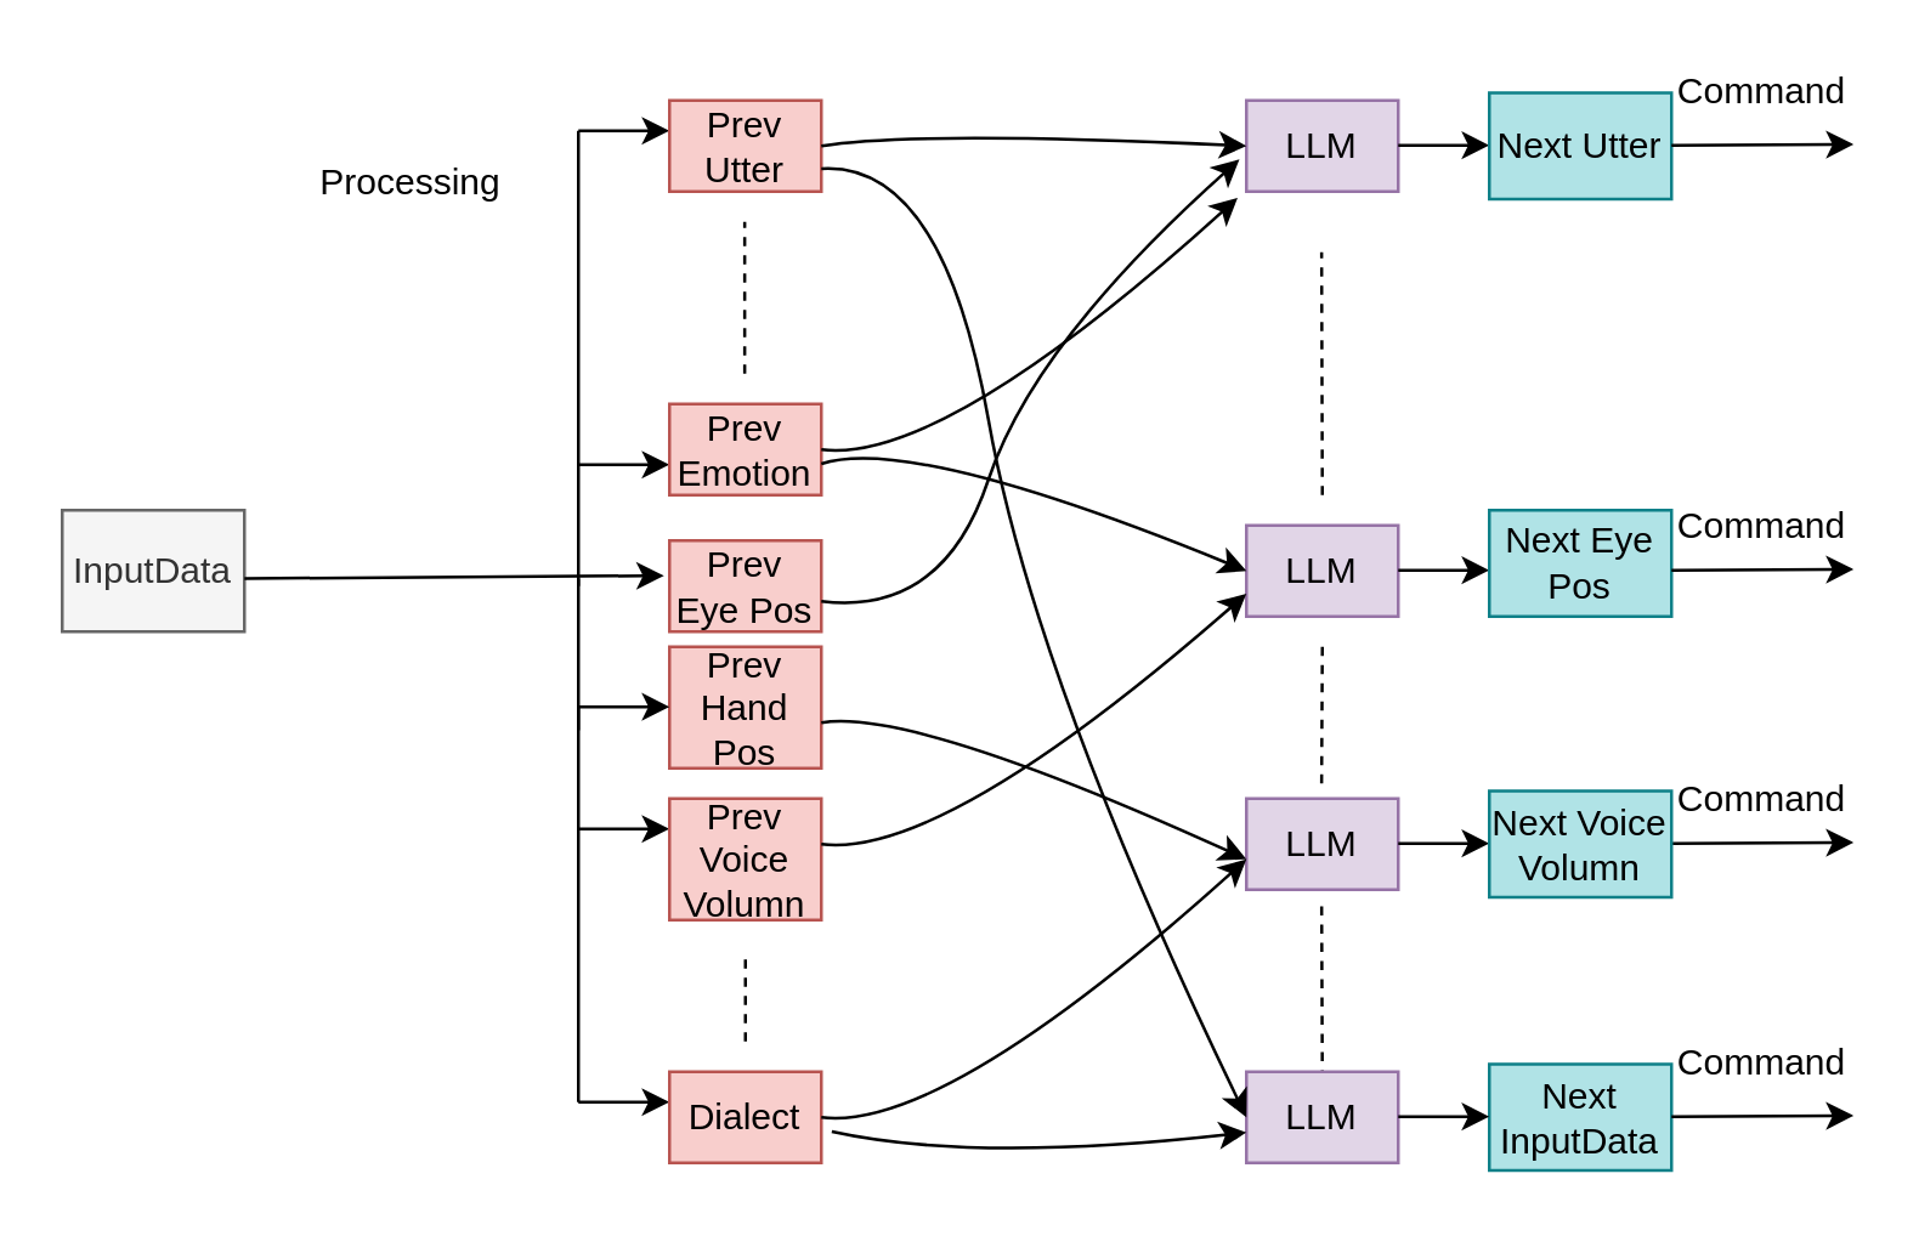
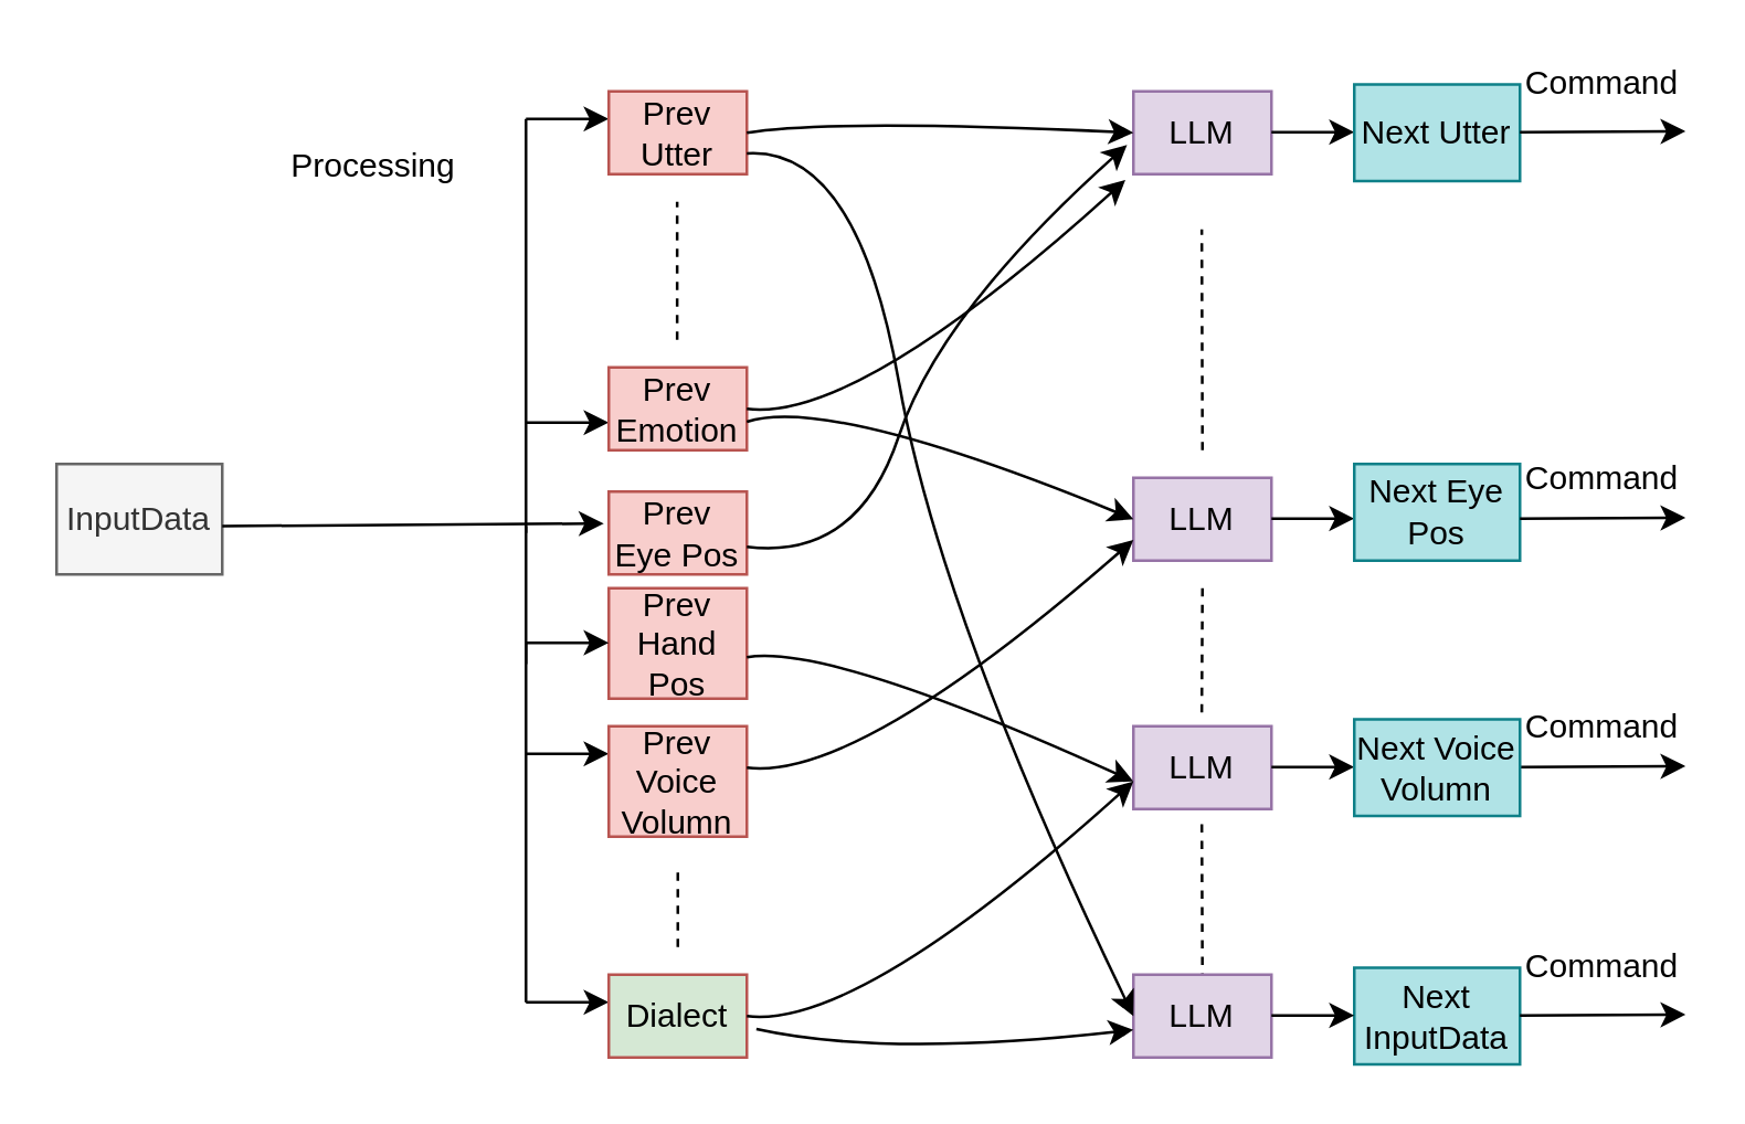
  <mxCell id="0" />
  <mxCell id="1" parent="0" />
  <mxCell id="2" value="InputData" style="rounded=0;whiteSpace=wrap;html=1;fillColor=#f5f5f5;fontColor=#333333;strokeColor=#666666;" vertex="1" parent="1"><mxGeometry x="20" y="167.5" width="60" height="40" as="geometry" /></mxCell>
  <mxCell id="3" value="Prev Hand Pos" style="whiteSpace=wrap;html=1;rounded=0;fillColor=#f8cecc;strokeColor=#b85450;" vertex="1" parent="1"><mxGeometry x="220" y="212.5" width="50" height="40" as="geometry" /></mxCell>
  <mxCell id="4" value="Prev Eye Pos" style="rounded=0;whiteSpace=wrap;html=1;fillColor=#f8cecc;strokeColor=#b85450;" vertex="1" parent="1"><mxGeometry x="220" y="177.5" width="50" height="30" as="geometry" /></mxCell>
  <mxCell id="5" value="" style="endArrow=none;html=1;rounded=0;" edge="1" parent="1"><mxGeometry width="50" height="50" relative="1" as="geometry"><mxPoint x="190" y="192.5" as="sourcePoint" /><mxPoint x="190" y="42.5" as="targetPoint" /></mxGeometry></mxCell>
  <mxCell id="6" value="" style="endArrow=none;html=1;rounded=0;" edge="1" parent="1"><mxGeometry width="50" height="50" relative="1" as="geometry"><mxPoint x="190" y="362.5" as="sourcePoint" /><mxPoint x="190" y="232.5" as="targetPoint" /></mxGeometry></mxCell>
  <mxCell id="7" value="" style="endArrow=classic;html=1;rounded=0;" edge="1" parent="1"><mxGeometry width="50" height="50" relative="1" as="geometry"><mxPoint x="190" y="152.5" as="sourcePoint" /><mxPoint x="220" y="152.5" as="targetPoint" /></mxGeometry></mxCell>
  <mxCell id="8" value="" style="endArrow=classic;html=1;rounded=0;" edge="1" parent="1"><mxGeometry width="50" height="50" relative="1" as="geometry"><mxPoint x="190" y="42.5" as="sourcePoint" /><mxPoint x="220" y="42.5" as="targetPoint" /></mxGeometry></mxCell>
  <mxCell id="9" value="" style="endArrow=classic;html=1;rounded=0;" edge="1" parent="1"><mxGeometry width="50" height="50" relative="1" as="geometry"><mxPoint x="190" y="272.5" as="sourcePoint" /><mxPoint x="220" y="272.5" as="targetPoint" /></mxGeometry></mxCell>
  <mxCell id="10" value="" style="endArrow=classic;html=1;rounded=0;" edge="1" parent="1"><mxGeometry width="50" height="50" relative="1" as="geometry"><mxPoint x="190" y="362.5" as="sourcePoint" /><mxPoint x="220" y="362.5" as="targetPoint" /></mxGeometry></mxCell>
  <mxCell id="11" value="" style="endArrow=classic;html=1;rounded=0;" edge="1" parent="1"><mxGeometry width="50" height="50" relative="1" as="geometry"><mxPoint x="190" y="232.26" as="sourcePoint" /><mxPoint x="220" y="232.26" as="targetPoint" /></mxGeometry></mxCell>
  <mxCell id="12" value="" style="endArrow=classic;html=1;rounded=0;" edge="1" parent="1"><mxGeometry width="50" height="50" relative="1" as="geometry"><mxPoint x="550" y="277.26" as="sourcePoint" /><mxPoint x="610" y="277" as="targetPoint" /></mxGeometry></mxCell>
  <mxCell id="13" value="" style="endArrow=none;dashed=1;html=1;rounded=0;" edge="1" parent="1"><mxGeometry width="50" height="50" relative="1" as="geometry"><mxPoint x="245" y="342.5" as="sourcePoint" /><mxPoint x="245" y="312.5" as="targetPoint" /></mxGeometry></mxCell>
  <mxCell id="14" value="LLM" style="whiteSpace=wrap;html=1;rounded=0;fillColor=#e1d5e7;strokeColor=#9673a6;" vertex="1" parent="1"><mxGeometry x="410" y="172.5" width="50" height="30" as="geometry" /></mxCell>
  <mxCell id="15" value="Prev Utter" style="whiteSpace=wrap;html=1;rounded=0;fillColor=#f8cecc;strokeColor=#b85450;" vertex="1" parent="1"><mxGeometry x="220" y="32.5" width="50" height="30" as="geometry" /></mxCell>
  <mxCell id="16" value="LLM" style="whiteSpace=wrap;html=1;rounded=0;fillColor=#e1d5e7;strokeColor=#9673a6;" vertex="1" parent="1"><mxGeometry x="410" y="32.5" width="50" height="30" as="geometry" /></mxCell>
  <mxCell id="17" value="Prev Emotion" style="whiteSpace=wrap;html=1;rounded=0;fillColor=#f8cecc;strokeColor=#b85450;" vertex="1" parent="1"><mxGeometry x="220" y="132.5" width="50" height="30" as="geometry" /></mxCell>
- <mxCell id="18" value="Dialect" style="whiteSpace=wrap;html=1;rounded=0;fillColor=#f8cecc;strokeColor=#b85450;" vertex="1" parent="1"><mxGeometry x="220" y="352.5" width="50" height="30" as="geometry" /></mxCell>
+ <mxCell id="18" value="Dialect" style="whiteSpace=wrap;html=1;rounded=0;fillColor=#d5e8d4;strokeColor=#b85450;" vertex="1" parent="1"><mxGeometry x="220" y="352.5" width="50" height="30" as="geometry" /></mxCell>
  <mxCell id="19" value="Prev Voice Volumn" style="whiteSpace=wrap;html=1;rounded=0;fillColor=#f8cecc;strokeColor=#b85450;" vertex="1" parent="1"><mxGeometry x="220" y="262.5" width="50" height="40" as="geometry" /></mxCell>
  <mxCell id="20" value="LLM" style="whiteSpace=wrap;html=1;rounded=0;fillColor=#e1d5e7;strokeColor=#9673a6;" vertex="1" parent="1"><mxGeometry x="410" y="262.5" width="50" height="30" as="geometry" /></mxCell>
  <mxCell id="21" value="" style="endArrow=none;dashed=1;html=1;rounded=0;" edge="1" parent="1"><mxGeometry width="50" height="50" relative="1" as="geometry"><mxPoint x="244.76" y="122.5" as="sourcePoint" /><mxPoint x="244.76" y="72.5" as="targetPoint" /></mxGeometry></mxCell>
  <mxCell id="22" value="" style="curved=1;endArrow=classic;html=1;rounded=0;entryX=0;entryY=0.5;entryDx=0;entryDy=0;exitX=1;exitY=0.657;exitDx=0;exitDy=0;exitPerimeter=0;" edge="1" parent="1" source="17" target="14"><mxGeometry width="50" height="50" relative="1" as="geometry"><mxPoint x="270" y="152.5" as="sourcePoint" /><mxPoint x="400" y="192.5" as="targetPoint" /><Array as="points"><mxPoint x="300" y="142.5" /></Array></mxGeometry></mxCell>
  <mxCell id="23" value="" style="curved=1;endArrow=classic;html=1;rounded=0;exitX=1;exitY=0.5;exitDx=0;exitDy=0;entryX=-0.058;entryY=1.069;entryDx=0;entryDy=0;entryPerimeter=0;" edge="1" parent="1" source="17" target="16"><mxGeometry width="50" height="50" relative="1" as="geometry"><mxPoint x="280" y="152.5" as="sourcePoint" /><mxPoint x="410" y="92.5" as="targetPoint" /><Array as="points"><mxPoint x="310" y="152.5" /></Array></mxGeometry></mxCell>
  <mxCell id="24" value="" style="curved=1;endArrow=classic;html=1;rounded=0;exitX=1;exitY=0.5;exitDx=0;exitDy=0;entryX=0;entryY=0.5;entryDx=0;entryDy=0;" edge="1" parent="1" target="16"><mxGeometry width="50" height="50" relative="1" as="geometry"><mxPoint x="270" y="47.5" as="sourcePoint" /><mxPoint x="410" y="92.5" as="targetPoint" /><Array as="points"><mxPoint x="300" y="42.5" /></Array></mxGeometry></mxCell>
  <mxCell id="25" value="" style="curved=1;endArrow=classic;html=1;rounded=0;entryX=0;entryY=0.5;entryDx=0;entryDy=0;exitX=1;exitY=0.5;exitDx=0;exitDy=0;" edge="1" parent="1"><mxGeometry width="50" height="50" relative="1" as="geometry"><mxPoint x="270" y="237.5" as="sourcePoint" /><mxPoint x="410" y="282.5" as="targetPoint" /><Array as="points"><mxPoint x="300" y="232.5" /></Array></mxGeometry></mxCell>
  <mxCell id="26" value="" style="curved=1;endArrow=classic;html=1;rounded=0;exitX=1;exitY=0.5;exitDx=0;exitDy=0;" edge="1" parent="1"><mxGeometry width="50" height="50" relative="1" as="geometry"><mxPoint x="270" y="367.5" as="sourcePoint" /><mxPoint x="410" y="282.5" as="targetPoint" /><Array as="points"><mxPoint x="310" y="372.5" /></Array></mxGeometry></mxCell>
  <mxCell id="27" value="" style="curved=1;endArrow=classic;html=1;rounded=0;exitX=1;exitY=0.5;exitDx=0;exitDy=0;entryX=-0.046;entryY=0.646;entryDx=0;entryDy=0;entryPerimeter=0;" edge="1" parent="1" target="16"><mxGeometry width="50" height="50" relative="1" as="geometry"><mxPoint x="270" y="197.5" as="sourcePoint" /><mxPoint x="410" y="142.5" as="targetPoint" /><Array as="points"><mxPoint x="310" y="202.5" /><mxPoint x="340" y="112.5" /></Array></mxGeometry></mxCell>
  <mxCell id="28" value="" style="curved=1;endArrow=classic;html=1;rounded=0;exitX=1;exitY=0.5;exitDx=0;exitDy=0;entryX=0;entryY=0.75;entryDx=0;entryDy=0;" edge="1" parent="1" target="14"><mxGeometry width="50" height="50" relative="1" as="geometry"><mxPoint x="270" y="277.5" as="sourcePoint" /><mxPoint x="410" y="222.5" as="targetPoint" /><Array as="points"><mxPoint x="310" y="282.5" /></Array></mxGeometry></mxCell>
  <mxCell id="29" value="" style="endArrow=classic;html=1;rounded=0;" edge="1" parent="1"><mxGeometry width="50" height="50" relative="1" as="geometry"><mxPoint x="460" y="47.26" as="sourcePoint" /><mxPoint x="490" y="47.26" as="targetPoint" /></mxGeometry></mxCell>
  <mxCell id="30" value="" style="endArrow=classic;html=1;rounded=0;" edge="1" parent="1"><mxGeometry width="50" height="50" relative="1" as="geometry"><mxPoint x="460" y="277.26" as="sourcePoint" /><mxPoint x="490" y="277.26" as="targetPoint" /></mxGeometry></mxCell>
  <mxCell id="31" value="" style="endArrow=classic;html=1;rounded=0;" edge="1" parent="1"><mxGeometry width="50" height="50" relative="1" as="geometry"><mxPoint x="460" y="187.26" as="sourcePoint" /><mxPoint x="490" y="187.26" as="targetPoint" /></mxGeometry></mxCell>
  <mxCell id="32" value="" style="endArrow=none;dashed=1;html=1;rounded=0;" edge="1" parent="1"><mxGeometry width="50" height="50" relative="1" as="geometry"><mxPoint x="435" y="162.5" as="sourcePoint" /><mxPoint x="434.76" y="82.5" as="targetPoint" /></mxGeometry></mxCell>
  <mxCell id="33" value="" style="endArrow=none;dashed=1;html=1;rounded=0;" edge="1" parent="1"><mxGeometry width="50" height="50" relative="1" as="geometry"><mxPoint x="434.76" y="257.5" as="sourcePoint" /><mxPoint x="435" y="212.5" as="targetPoint" /></mxGeometry></mxCell>
  <mxCell id="34" value="Next Utter" style="rounded=0;whiteSpace=wrap;html=1;fillColor=#b0e3e6;strokeColor=#0e8088;" vertex="1" parent="1"><mxGeometry x="490" y="30" width="60" height="35" as="geometry" /></mxCell>
  <mxCell id="35" value="Next Eye Pos" style="rounded=0;whiteSpace=wrap;html=1;fillColor=#b0e3e6;strokeColor=#0e8088;" vertex="1" parent="1"><mxGeometry x="490" y="167.5" width="60" height="35" as="geometry" /></mxCell>
  <mxCell id="36" value="Next Voice Volumn" style="rounded=0;whiteSpace=wrap;html=1;fillColor=#b0e3e6;strokeColor=#0e8088;" vertex="1" parent="1"><mxGeometry x="490" y="260" width="60" height="35" as="geometry" /></mxCell>
  <mxCell id="37" value="" style="endArrow=none;dashed=1;html=1;rounded=0;" edge="1" parent="1"><mxGeometry width="50" height="50" relative="1" as="geometry"><mxPoint x="435" y="355" as="sourcePoint" /><mxPoint x="434.76" y="295" as="targetPoint" /></mxGeometry></mxCell>
  <mxCell id="38" value="LLM" style="whiteSpace=wrap;html=1;rounded=0;fillColor=#e1d5e7;strokeColor=#9673a6;" vertex="1" parent="1"><mxGeometry x="410" y="352.5" width="50" height="30" as="geometry" /></mxCell>
  <mxCell id="39" value="Next InputData" style="rounded=0;whiteSpace=wrap;html=1;fillColor=#b0e3e6;strokeColor=#0e8088;" vertex="1" parent="1"><mxGeometry x="490" y="350" width="60" height="35" as="geometry" /></mxCell>
  <mxCell id="40" value="" style="endArrow=classic;html=1;rounded=0;" edge="1" parent="1"><mxGeometry width="50" height="50" relative="1" as="geometry"><mxPoint x="460" y="367.26" as="sourcePoint" /><mxPoint x="490" y="367.26" as="targetPoint" /></mxGeometry></mxCell>
  <mxCell id="41" value="" style="curved=1;endArrow=classic;html=1;rounded=0;exitX=1;exitY=0.75;exitDx=0;exitDy=0;entryX=0;entryY=0.5;entryDx=0;entryDy=0;" edge="1" parent="1" source="15" target="38"><mxGeometry width="50" height="50" relative="1" as="geometry"><mxPoint x="280" y="57.5" as="sourcePoint" /><mxPoint x="420" y="57.5" as="targetPoint" /><Array as="points"><mxPoint x="310" y="52.5" /><mxPoint x="340" y="222.5" /></Array></mxGeometry></mxCell>
  <mxCell id="42" value="" style="curved=1;endArrow=classic;html=1;rounded=0;exitX=1.069;exitY=0.657;exitDx=0;exitDy=0;exitPerimeter=0;" edge="1" parent="1" source="18"><mxGeometry width="50" height="50" relative="1" as="geometry"><mxPoint x="280" y="377.5" as="sourcePoint" /><mxPoint x="410" y="372.5" as="targetPoint" /><Array as="points"><mxPoint x="320" y="382.5" /></Array></mxGeometry></mxCell>
  <mxCell id="43" value="Processing" style="text;html=1;align=center;verticalAlign=middle;whiteSpace=wrap;rounded=0;" vertex="1" parent="1"><mxGeometry x="105" y="45" width="60" height="30" as="geometry" /></mxCell>
  <mxCell id="44" value="" style="endArrow=classic;html=1;rounded=0;entryX=-0.036;entryY=0.385;entryDx=0;entryDy=0;entryPerimeter=0;" edge="1" parent="1" target="4"><mxGeometry width="50" height="50" relative="1" as="geometry"><mxPoint x="80" y="190" as="sourcePoint" /><mxPoint x="130" y="140" as="targetPoint" /></mxGeometry></mxCell>
  <mxCell id="45" value="" style="endArrow=none;html=1;rounded=0;" edge="1" parent="1"><mxGeometry width="50" height="50" relative="1" as="geometry"><mxPoint x="190" y="240" as="sourcePoint" /><mxPoint x="190" y="190" as="targetPoint" /></mxGeometry></mxCell>
  <mxCell id="46" value="" style="endArrow=classic;html=1;rounded=0;" edge="1" parent="1"><mxGeometry width="50" height="50" relative="1" as="geometry"><mxPoint x="550" y="47.26" as="sourcePoint" /><mxPoint x="610" y="47" as="targetPoint" /></mxGeometry></mxCell>
  <mxCell id="47" value="" style="endArrow=classic;html=1;rounded=0;" edge="1" parent="1"><mxGeometry width="50" height="50" relative="1" as="geometry"><mxPoint x="550" y="367.26" as="sourcePoint" /><mxPoint x="610" y="367" as="targetPoint" /></mxGeometry></mxCell>
  <mxCell id="48" value="" style="endArrow=classic;html=1;rounded=0;" edge="1" parent="1"><mxGeometry width="50" height="50" relative="1" as="geometry"><mxPoint x="550" y="187.26" as="sourcePoint" /><mxPoint x="610" y="187" as="targetPoint" /></mxGeometry></mxCell>
  <mxCell id="49" value="Command" style="text;html=1;align=center;verticalAlign=middle;whiteSpace=wrap;rounded=0;" vertex="1" parent="1"><mxGeometry x="560" y="20" width="40" height="20" as="geometry" /></mxCell>
  <mxCell id="50" value="Command" style="text;html=1;align=center;verticalAlign=middle;whiteSpace=wrap;rounded=0;" vertex="1" parent="1"><mxGeometry x="560" y="162.5" width="40" height="20" as="geometry" /></mxCell>
  <mxCell id="51" value="Command" style="text;html=1;align=center;verticalAlign=middle;whiteSpace=wrap;rounded=0;" vertex="1" parent="1"><mxGeometry x="560" y="252.5" width="40" height="20" as="geometry" /></mxCell>
  <mxCell id="52" value="Command" style="text;html=1;align=center;verticalAlign=middle;whiteSpace=wrap;rounded=0;" vertex="1" parent="1"><mxGeometry x="560" y="340" width="40" height="20" as="geometry" /></mxCell>
